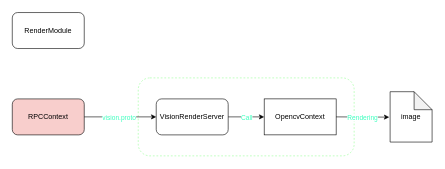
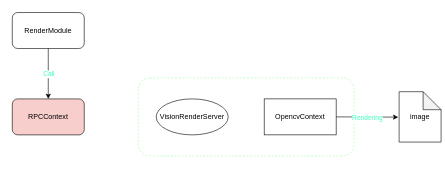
  <mxCell id="0" />
  <mxCell id="1" parent="0" />
  <mxCell id="2" value="" style="rounded=1;whiteSpace=wrap;html=1;dashed=1;opacity=50;strokeColor=#33FF33;strokeWidth=1;" vertex="1" parent="1"><mxGeometry x="230" y="129" width="360" height="130" as="geometry" /></mxCell>
  <mxCell id="3" value="RenderModule" style="rounded=1;whiteSpace=wrap;html=1;" vertex="1" parent="1"><mxGeometry x="20" y="20" width="120" height="60" as="geometry" /></mxCell>
  <mxCell id="4" value="RPCContext" style="rounded=1;whiteSpace=wrap;html=1;fillColor=#f8cecc;" vertex="1" parent="1"><mxGeometry x="20" y="164" width="120" height="60" as="geometry" /></mxCell>
- <mxCell id="5" value="VisionRenderServer" style="rounded=1;whiteSpace=wrap;html=1;" vertex="1" parent="1"><mxGeometry x="260" y="164" width="120" height="60" as="geometry" /></mxCell>
+ <mxCell id="5" value="VisionRenderServer" style="ellipse;whiteSpace=wrap;html=1;" vertex="1" parent="1"><mxGeometry x="260" y="164" width="120" height="60" as="geometry" /></mxCell>
  <mxCell id="6" value="OpencvContext" style="whiteSpace=wrap;html=1;rounded=0;" vertex="1" parent="1"><mxGeometry x="440" y="164" width="120" height="60" as="geometry" /></mxCell>
- <mxCell id="9" value="" style="endArrow=classic;html=1;rounded=0;exitX=1;exitY=0.5;exitDx=0;exitDy=0;entryX=0;entryY=0.5;entryDx=0;entryDy=0;" edge="1" parent="1" source="4" target="5"><mxGeometry relative="1" as="geometry"><mxPoint x="150" y="140" as="sourcePoint" /><mxPoint x="250" y="140" as="targetPoint" /></mxGeometry></mxCell>
- <mxCell id="10" value="Label" style="edgeLabel;resizable=0;html=1;align=center;verticalAlign=middle;" connectable="0" vertex="1" parent="9"><mxGeometry relative="1" as="geometry" /></mxCell>
- <mxCell id="11" value="vision.proto" style="edgeLabel;html=1;align=center;verticalAlign=middle;resizable=0;points=[];fontColor=#3DFFBE;" vertex="1" connectable="0" parent="9"><mxGeometry x="-0.052" y="-1" relative="1" as="geometry"><mxPoint as="offset" /></mxGeometry></mxCell>
- <mxCell id="12" value="" style="endArrow=classic;html=1;rounded=0;exitX=1;exitY=0.5;exitDx=0;exitDy=0;entryX=0;entryY=0.5;entryDx=0;entryDy=0;edgeStyle=orthogonalEdgeStyle;" edge="1" parent="1" source="5" target="6"><mxGeometry relative="1" as="geometry"><mxPoint x="490" y="190" as="sourcePoint" /><mxPoint x="590" y="190" as="targetPoint" /></mxGeometry></mxCell>
- <mxCell id="13" value="&lt;font color=&quot;#3dffbe&quot;&gt;Call&lt;/font&gt;" style="edgeLabel;resizable=0;html=1;align=center;verticalAlign=middle;" connectable="0" vertex="1" parent="12"><mxGeometry relative="1" as="geometry" /></mxCell>
- <mxCell id="14" value="image" style="shape=note;whiteSpace=wrap;html=1;backgroundOutline=1;darkOpacity=0.05;" vertex="1" parent="1"><mxGeometry x="650" y="152" width="70" height="84" as="geometry" /></mxCell>
+ <mxCell id="7" value="" style="endArrow=classic;html=1;rounded=0;exitX=0.5;exitY=1;exitDx=0;exitDy=0;entryX=0.5;entryY=0;entryDx=0;entryDy=0;edgeStyle=orthogonalEdgeStyle;" edge="1" parent="1" source="3" target="4"><mxGeometry relative="1" as="geometry"><mxPoint x="-10" y="60" as="sourcePoint" /><mxPoint x="90" y="60" as="targetPoint" /></mxGeometry></mxCell>
+ <mxCell id="8" value="Call" style="edgeLabel;resizable=0;html=1;align=center;verticalAlign=middle;fontColor=#3DFFBE;" connectable="0" vertex="1" parent="7"><mxGeometry relative="1" as="geometry" /></mxCell>
+ <mxCell id="14" value="image" style="shape=note;whiteSpace=wrap;html=1;backgroundOutline=1;darkOpacity=0.05;" vertex="1" parent="1"><mxGeometry x="665" y="152" width="70" height="84" as="geometry" /></mxCell>
  <mxCell id="15" value="" style="endArrow=classic;html=1;rounded=0;exitX=1;exitY=0.5;exitDx=0;exitDy=0;entryX=-0.022;entryY=0.505;entryDx=0;entryDy=0;entryPerimeter=0;" edge="1" parent="1" source="6" target="14"><mxGeometry relative="1" as="geometry"><mxPoint x="570" y="200" as="sourcePoint" /><mxPoint x="660" y="200" as="targetPoint" /></mxGeometry></mxCell>
  <mxCell id="16" value="&lt;font color=&quot;#3dffbe&quot;&gt;Rendering&lt;/font&gt;" style="edgeLabel;resizable=0;html=1;align=center;verticalAlign=middle;" connectable="0" vertex="1" parent="15"><mxGeometry relative="1" as="geometry" /></mxCell>
